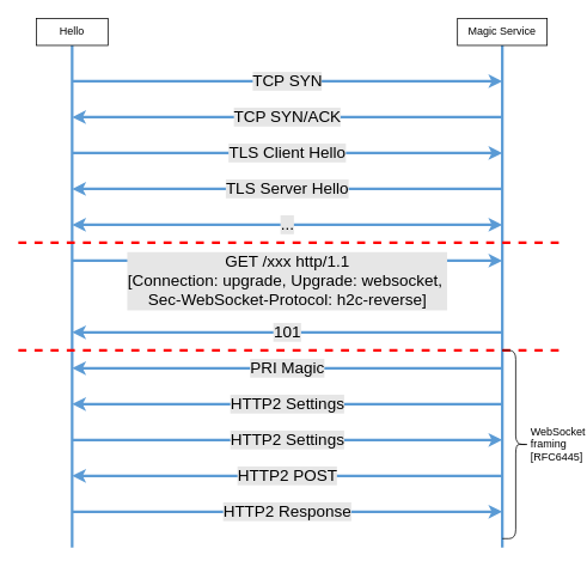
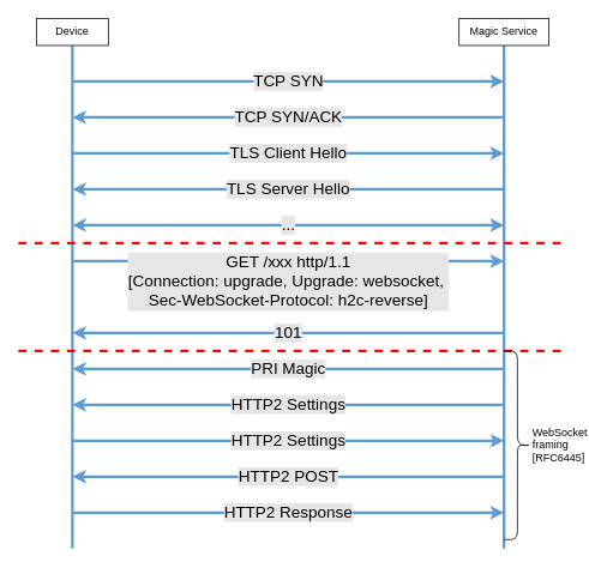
  <mxCell id="0" />
  <mxCell id="1" parent="0" />
  <mxCell id="2" value="" style="endArrow=none;html=1;rounded=0;strokeColor=#5b9bd5;strokeWidth=3;" parent="1" edge="1"><mxGeometry width="50" height="50" relative="1" as="geometry"><mxPoint x="80" y="610" as="sourcePoint" /><mxPoint x="80" y="50" as="targetPoint" /></mxGeometry></mxCell>
  <mxCell id="3" value="" style="endArrow=none;html=1;rounded=0;strokeColor=#5b9bd5;strokeWidth=3;" parent="1" edge="1"><mxGeometry width="50" height="50" relative="1" as="geometry"><mxPoint x="560" y="610" as="sourcePoint" /><mxPoint x="560" y="50" as="targetPoint" /></mxGeometry></mxCell>
- <mxCell id="4" value="Hello" style="rounded=0;whiteSpace=wrap;html=1;" parent="1" vertex="1"><mxGeometry x="40" y="20" width="80" height="30" as="geometry" /></mxCell>
+ <mxCell id="4" value="Device" style="rounded=0;whiteSpace=wrap;html=1;" parent="1" vertex="1"><mxGeometry x="40" y="20" width="80" height="30" as="geometry" /></mxCell>
  <mxCell id="5" value="Magic Service" style="rounded=0;whiteSpace=wrap;html=1;" parent="1" vertex="1"><mxGeometry x="510" y="20" width="100" height="30" as="geometry" /></mxCell>
  <mxCell id="6" value="TCP SYN" style="endArrow=classic;html=1;rounded=0;strokeColor=#5B9BD5;strokeWidth=3;spacing=2;spacingBottom=0;spacingRight=0;fontSize=18;labelBackgroundColor=#E6E6E6;" parent="1" edge="1"><mxGeometry width="50" height="50" relative="1" as="geometry"><mxPoint x="80" y="90" as="sourcePoint" /><mxPoint x="560" y="90" as="targetPoint" /></mxGeometry></mxCell>
  <mxCell id="7" value="TLS Client Hello" style="endArrow=classic;html=1;rounded=0;strokeColor=#5B9BD5;strokeWidth=3;labelBackgroundColor=#E6E6E6;fontSize=18;" parent="1" edge="1"><mxGeometry width="50" height="50" relative="1" as="geometry"><mxPoint x="80" y="170" as="sourcePoint" /><mxPoint x="560" y="170" as="targetPoint" /></mxGeometry></mxCell>
  <mxCell id="8" value="TCP SYN/ACK" style="endArrow=classic;html=1;rounded=0;strokeColor=#5B9BD5;strokeWidth=3;fontSize=18;labelBackgroundColor=#E6E6E6;" parent="1" edge="1"><mxGeometry width="50" height="50" relative="1" as="geometry"><mxPoint x="560" y="130" as="sourcePoint" /><mxPoint x="80" y="130" as="targetPoint" /></mxGeometry></mxCell>
  <mxCell id="9" value="TLS Server Hello" style="endArrow=classic;html=1;rounded=0;strokeColor=#5B9BD5;strokeWidth=3;fontSize=18;labelBackgroundColor=#E6E6E6;" parent="1" edge="1"><mxGeometry width="50" height="50" relative="1" as="geometry"><mxPoint x="560" y="210" as="sourcePoint" /><mxPoint x="80" y="210" as="targetPoint" /></mxGeometry></mxCell>
  <mxCell id="10" value="..." style="endArrow=classic;html=1;rounded=0;strokeColor=#5B9BD5;strokeWidth=3;fontSize=18;labelBackgroundColor=#E6E6E6;startArrow=classic;startFill=1;" parent="1" edge="1"><mxGeometry width="50" height="50" relative="1" as="geometry"><mxPoint x="560" y="250" as="sourcePoint" /><mxPoint x="80" y="250" as="targetPoint" /></mxGeometry></mxCell>
  <mxCell id="11" value="" style="endArrow=none;dashed=1;html=1;rounded=0;strokeColor=#FF0000;strokeWidth=3;" parent="1" edge="1"><mxGeometry width="50" height="50" relative="1" as="geometry"><mxPoint x="20" y="270" as="sourcePoint" /><mxPoint x="630" y="270" as="targetPoint" /></mxGeometry></mxCell>
  <mxCell id="12" value="&lt;div style=&quot;&quot;&gt;GET /xxx http/1.1&lt;/div&gt;&lt;div style=&quot;&quot;&gt;[Connection: upgrade, Upgrade: websocket,&amp;nbsp;&lt;/div&gt;&lt;div style=&quot;&quot;&gt;&lt;span style=&quot;background-color: initial; color: var(--code-token-tag); font-family: var(--font-code); font-size: var(--type-smaller-font-size);&quot;&gt;Sec-WebSocket-Protocol: h2c-reverse]&lt;/span&gt;&lt;/div&gt;" style="endArrow=classic;html=1;rounded=0;strokeColor=#5B9BD5;strokeWidth=3;labelBackgroundColor=#E6E6E6;fontSize=18;align=center;verticalAlign=top;spacingTop=-16;" parent="1" edge="1"><mxGeometry width="50" height="50" relative="1" as="geometry"><mxPoint x="80" y="290" as="sourcePoint" /><mxPoint x="560" y="290" as="targetPoint" /></mxGeometry></mxCell>
  <mxCell id="13" value="101" style="endArrow=classic;html=1;rounded=0;strokeColor=#5B9BD5;strokeWidth=3;fontSize=18;labelBackgroundColor=#E6E6E6;" parent="1" edge="1"><mxGeometry width="50" height="50" relative="1" as="geometry"><mxPoint x="560" y="370" as="sourcePoint" /><mxPoint x="80" y="370" as="targetPoint" /></mxGeometry></mxCell>
  <mxCell id="14" value="" style="endArrow=none;dashed=1;html=1;rounded=0;strokeColor=#FF0000;strokeWidth=3;" parent="1" edge="1"><mxGeometry width="50" height="50" relative="1" as="geometry"><mxPoint x="20" y="390" as="sourcePoint" /><mxPoint x="630" y="390" as="targetPoint" /></mxGeometry></mxCell>
  <mxCell id="15" value="PRI Magic" style="endArrow=classic;html=1;rounded=0;strokeColor=#5B9BD5;strokeWidth=3;fontSize=18;labelBackgroundColor=#E6E6E6;" parent="1" edge="1"><mxGeometry width="50" height="50" relative="1" as="geometry"><mxPoint x="560" y="410" as="sourcePoint" /><mxPoint x="80" y="410" as="targetPoint" /></mxGeometry></mxCell>
  <mxCell id="16" value="HTTP2 Settings" style="endArrow=classic;html=1;rounded=0;strokeColor=#5B9BD5;strokeWidth=3;fontSize=18;labelBackgroundColor=#E6E6E6;" parent="1" edge="1"><mxGeometry width="50" height="50" relative="1" as="geometry"><mxPoint x="560" y="450" as="sourcePoint" /><mxPoint x="80" y="450" as="targetPoint" /></mxGeometry></mxCell>
  <mxCell id="17" value="HTTP2 Settings" style="endArrow=classic;html=1;rounded=0;strokeColor=#5B9BD5;strokeWidth=3;labelBackgroundColor=#E6E6E6;fontSize=18;" parent="1" edge="1"><mxGeometry width="50" height="50" relative="1" as="geometry"><mxPoint x="80" y="490" as="sourcePoint" /><mxPoint x="560" y="490" as="targetPoint" /></mxGeometry></mxCell>
  <mxCell id="18" value="HTTP2 Response" style="endArrow=classic;html=1;rounded=0;strokeColor=#5B9BD5;strokeWidth=3;labelBackgroundColor=#E6E6E6;fontSize=18;" parent="1" edge="1"><mxGeometry width="50" height="50" relative="1" as="geometry"><mxPoint x="80" y="570" as="sourcePoint" /><mxPoint x="560" y="570" as="targetPoint" /></mxGeometry></mxCell>
  <mxCell id="19" value="HTTP2 POST" style="endArrow=classic;html=1;rounded=0;strokeColor=#5B9BD5;strokeWidth=3;fontSize=18;labelBackgroundColor=#E6E6E6;" parent="1" edge="1"><mxGeometry width="50" height="50" relative="1" as="geometry"><mxPoint x="560" y="530" as="sourcePoint" /><mxPoint x="80" y="530" as="targetPoint" /></mxGeometry></mxCell>
  <mxCell id="20" value="WebSocket&lt;br&gt;framing&lt;br&gt;[RFC6445]" style="shape=curlyBracket;whiteSpace=wrap;html=1;rounded=1;flipH=1;labelPosition=right;verticalLabelPosition=middle;align=left;verticalAlign=middle;" vertex="1" parent="1"><mxGeometry x="560" y="390" width="30" height="210" as="geometry" /></mxCell>
